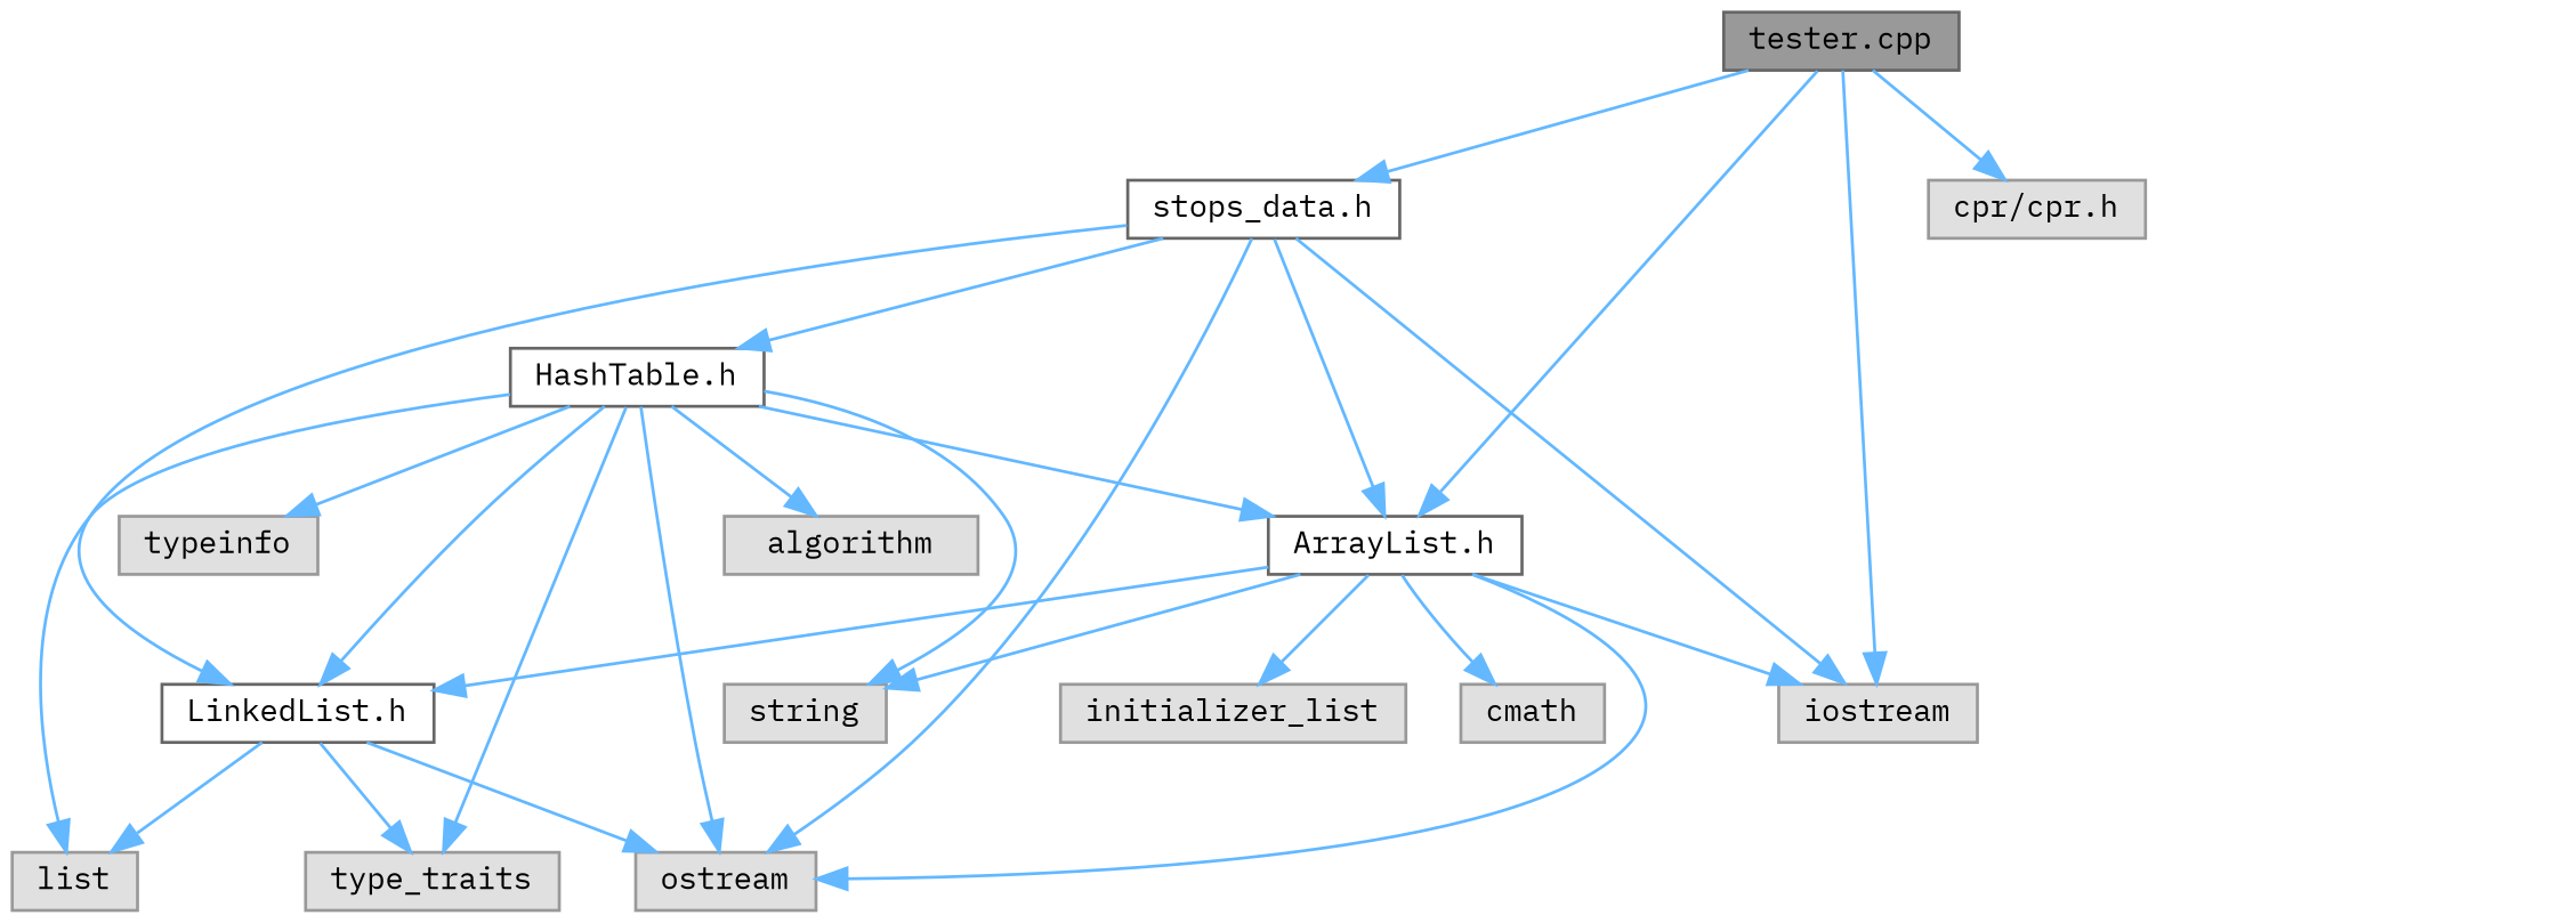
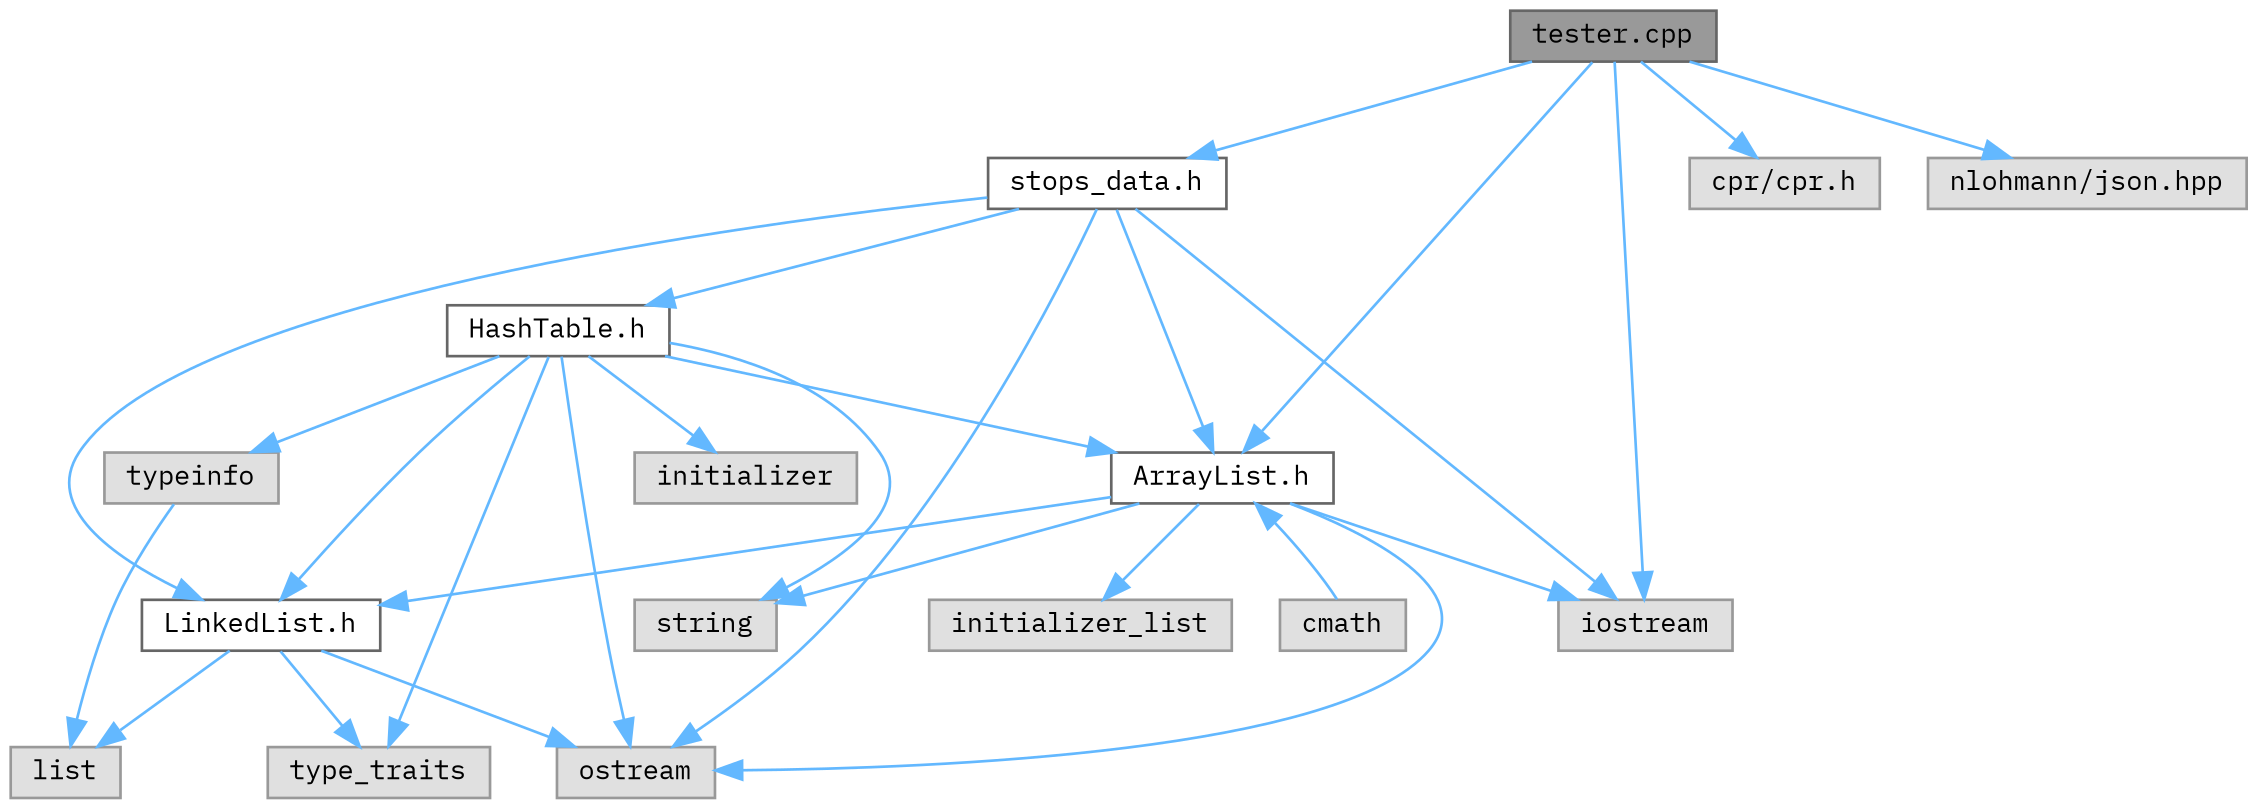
  digraph {
    fontname="IBM Plex Mono"
    node [color=grey60 fillcolor="#E0E0E0" fontname="IBM Plex Mono" fontsize=10 shape=box style=filled]
    edge [color=steelblue1 fontname="IBM Plex Mono" fontsize=10 labelfontname=Helvetica labelfontsize=10 style=solid]
    n1 [color=gray40 fillcolor=grey60 fontcolor=black height=0.2 label="tester.cpp" width=0.4]
    n2 [height=0.2 label=iostream width=0.4]
    n3 [color=grey40 fillcolor=white height=0.2 label="ArrayList.h" width=0.4]
    n4 [color=grey40 fillcolor=white height=0.2 label="stops_data.h" width=0.4]
    n5 [height=0.2 label="cpr/cpr.h" width=0.4]
+   n6 [height=0.2 label="nlohmann/json.hpp" width=0.4]
    n7 [height=0.2 label=initializer_list width=0.4]
    n8 [color=grey40 fillcolor=white height=0.2 label="LinkedList.h" width=0.4]
    n9 [height=0.2 label=ostream width=0.4]
    n10 [height=0.2 label=cmath width=0.4]
    n11 [height=0.2 label=string width=0.4]
    n12 [color=grey40 fillcolor=white height=0.2 label="HashTable.h" width=0.4]
    n13 [height=0.2 label=list width=0.4]
    n14 [height=0.2 label=type_traits width=0.4]
    n15 [height=0.2 label=typeinfo width=0.4]
-   n16 [height=0.2 label=algorithm width=0.4]
+   n16 [height=0.2 label=initializer width=0.4]
    n1 -> n2
    n1 -> n3
    n1 -> n4
    n1 -> n5
+   n1 -> n6
    n3 -> n2
    n3 -> n7
    n3 -> n8
    n3 -> n9
-   n3 -> n10
+   n10 -> n3
    n3 -> n11
    n4 -> n2
    n4 -> n3
    n4 -> n8
    n4 -> n9
    n4 -> n12
    n8 -> n9
    n8 -> n13
    n8 -> n14
    n12 -> n3
    n12 -> n8
    n12 -> n9
    n12 -> n11
-   n12 -> n13
+   n15 -> n13
    n12 -> n14
    n12 -> n15
    n12 -> n16
  }
